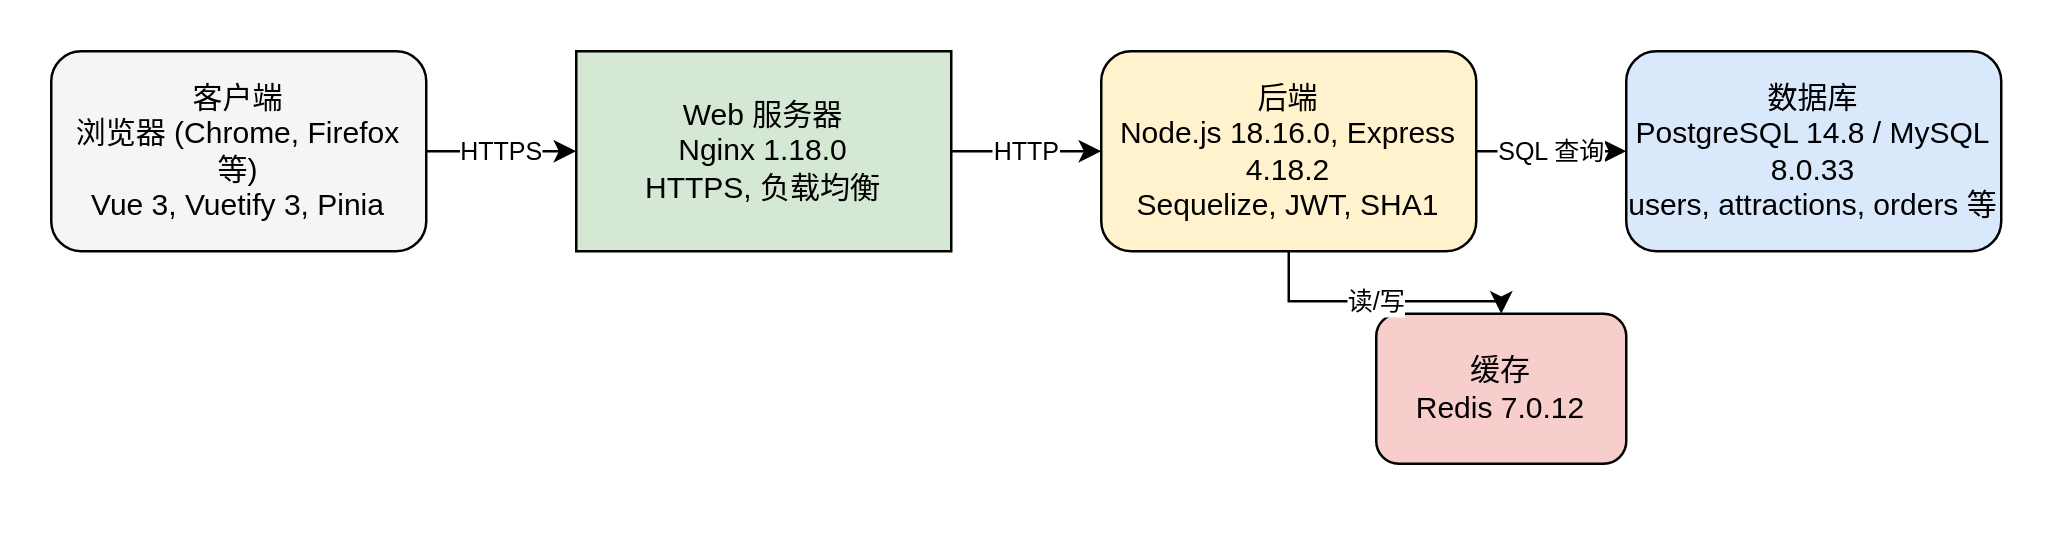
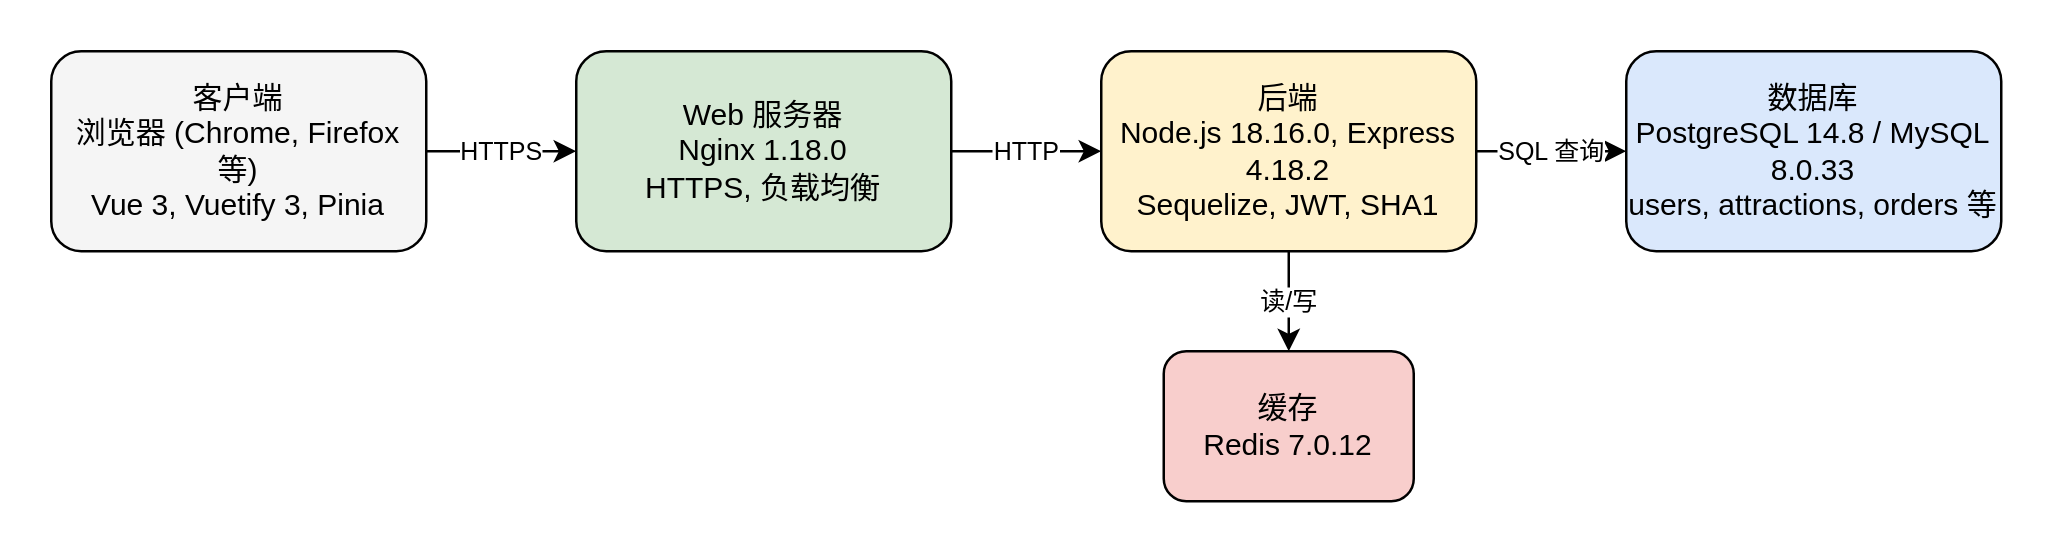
  <mxCell id="0" />
  <mxCell id="1" parent="0" />
  <mxCell id="2" value="客户端&lt;br&gt;浏览器 (Chrome, Firefox 等)&lt;br&gt;Vue 3, Vuetify 3, Pinia" style="rounded=1;whiteSpace=wrap;html=1;fillColor=#f5f5f5;strokeColor=#000000;fontSize=12;" parent="1" vertex="1"><mxGeometry x="20" y="20" width="150" height="80" as="geometry" /></mxCell>
- <mxCell id="3" value="Web 服务器&lt;br&gt;Nginx 1.18.0&lt;br&gt;HTTPS, 负载均衡" style="whiteSpace=wrap;html=1;fillColor=#d5e8d4;strokeColor=#000000;fontSize=12;rounded=0;" parent="1" vertex="1"><mxGeometry x="230" y="20" width="150" height="80" as="geometry" /></mxCell>
+ <mxCell id="3" value="Web 服务器&lt;br&gt;Nginx 1.18.0&lt;br&gt;HTTPS, 负载均衡" style="rounded=1;whiteSpace=wrap;html=1;fillColor=#d5e8d4;strokeColor=#000000;fontSize=12;" parent="1" vertex="1"><mxGeometry x="230" y="20" width="150" height="80" as="geometry" /></mxCell>
  <mxCell id="4" value="后端&lt;br&gt;Node.js 18.16.0, Express 4.18.2&lt;br&gt;Sequelize, JWT, SHA1" style="rounded=1;whiteSpace=wrap;html=1;fillColor=#fff2cc;strokeColor=#000000;fontSize=12;" parent="1" vertex="1"><mxGeometry x="440" y="20" width="150" height="80" as="geometry" /></mxCell>
- <mxCell id="5" value="缓存&lt;br&gt;Redis 7.0.12" style="rounded=1;whiteSpace=wrap;html=1;fillColor=#f8cecc;strokeColor=#000000;fontSize=12;" parent="1" vertex="1"><mxGeometry x="550" y="125" width="100" height="60" as="geometry" /></mxCell>
+ <mxCell id="5" value="缓存&lt;br&gt;Redis 7.0.12" style="rounded=1;whiteSpace=wrap;html=1;fillColor=#f8cecc;strokeColor=#000000;fontSize=12;" parent="1" vertex="1"><mxGeometry x="465" y="140" width="100" height="60" as="geometry" /></mxCell>
  <mxCell id="6" value="数据库&lt;br&gt;PostgreSQL 14.8 / MySQL 8.0.33&lt;br&gt;users, attractions, orders 等" style="rounded=1;whiteSpace=wrap;html=1;fillColor=#dae8fc;strokeColor=#000000;fontSize=12;" parent="1" vertex="1"><mxGeometry x="650" y="20" width="150" height="80" as="geometry" /></mxCell>
  <mxCell id="7" value="HTTPS" style="edgeStyle=orthogonalEdgeStyle;rounded=0;html=1;jettySize=auto;orthogonalLoop=1;fontSize=10;" parent="1" source="2" target="3" edge="1"><mxGeometry relative="1" as="geometry" /></mxCell>
  <mxCell id="8" value="HTTP" style="edgeStyle=orthogonalEdgeStyle;rounded=0;html=1;jettySize=auto;orthogonalLoop=1;fontSize=10;" parent="1" source="3" target="4" edge="1"><mxGeometry relative="1" as="geometry" /></mxCell>
  <mxCell id="9" value="读/写" style="edgeStyle=orthogonalEdgeStyle;rounded=0;html=1;jettySize=auto;orthogonalLoop=1;fontSize=10;" parent="1" source="4" target="5" edge="1"><mxGeometry relative="1" as="geometry" /></mxCell>
  <mxCell id="10" value="SQL 查询" style="edgeStyle=orthogonalEdgeStyle;rounded=0;html=1;jettySize=auto;orthogonalLoop=1;fontSize=10;" parent="1" source="4" target="6" edge="1"><mxGeometry relative="1" as="geometry" /></mxCell>
